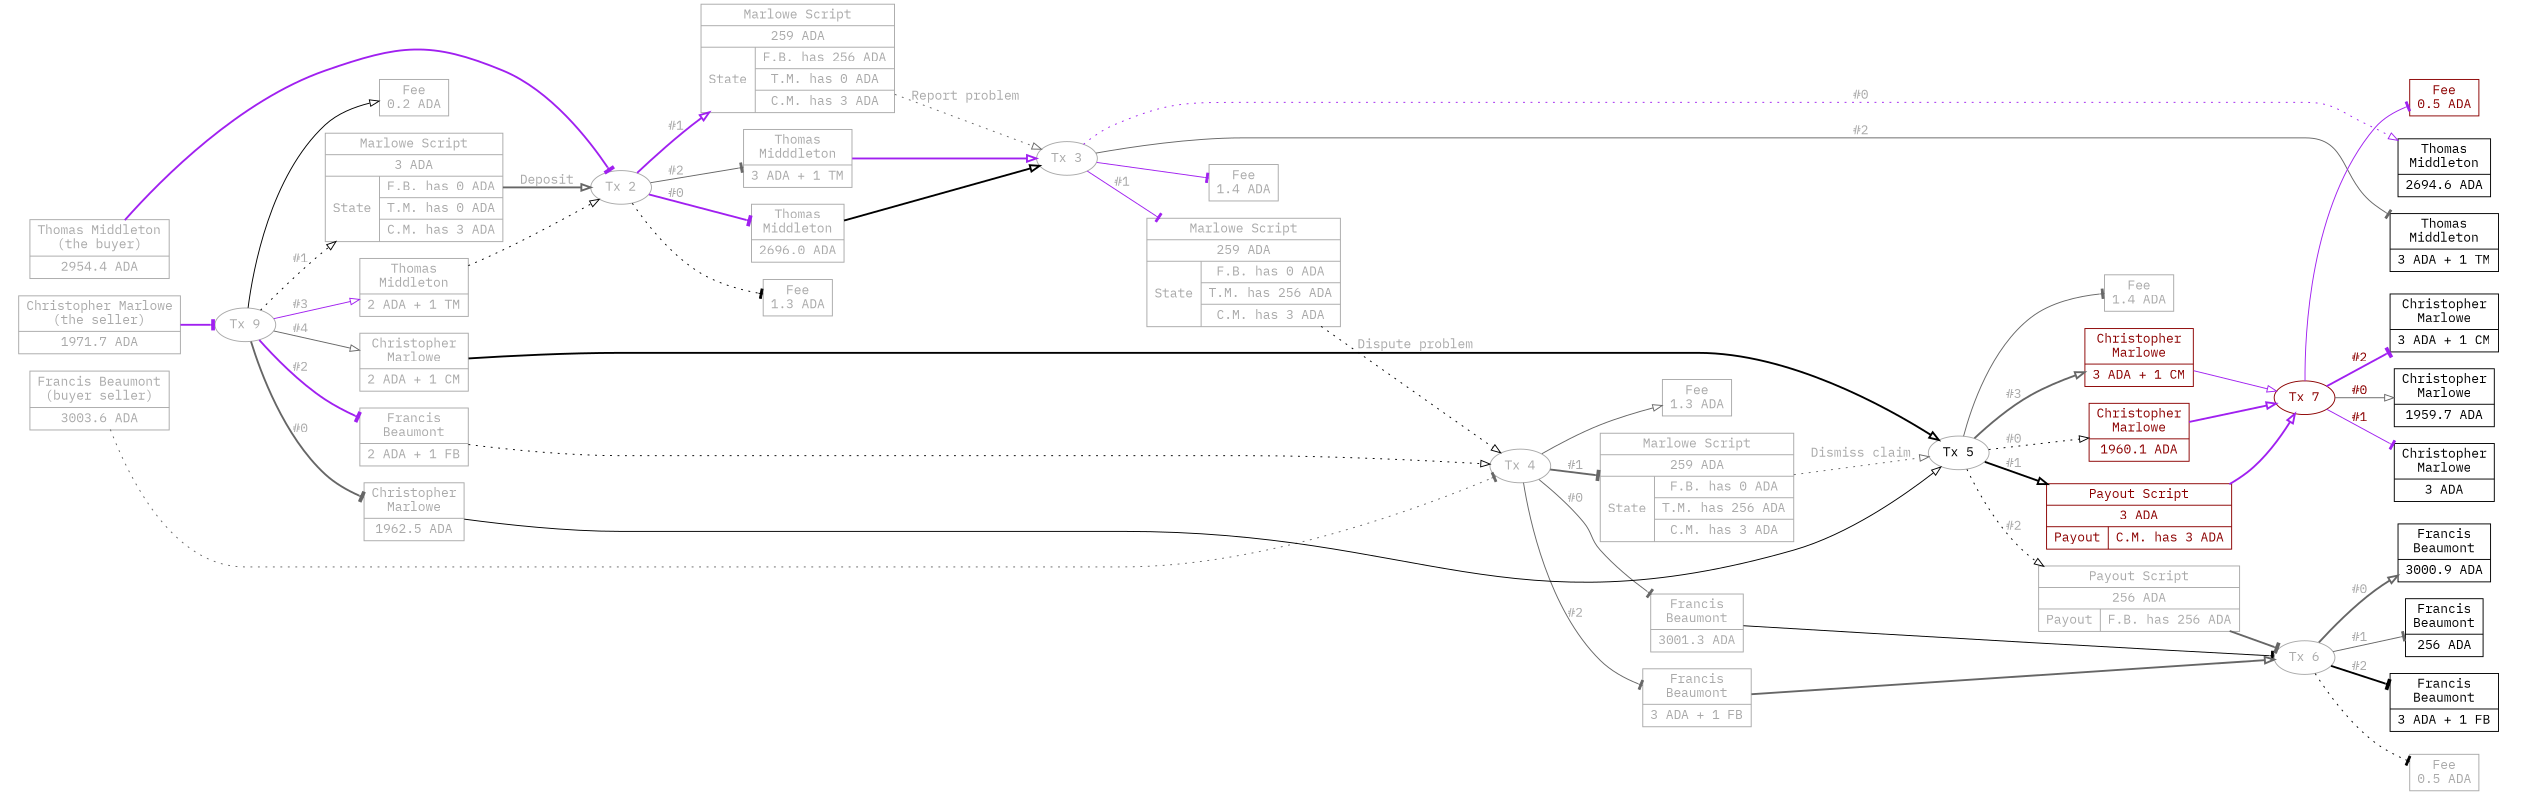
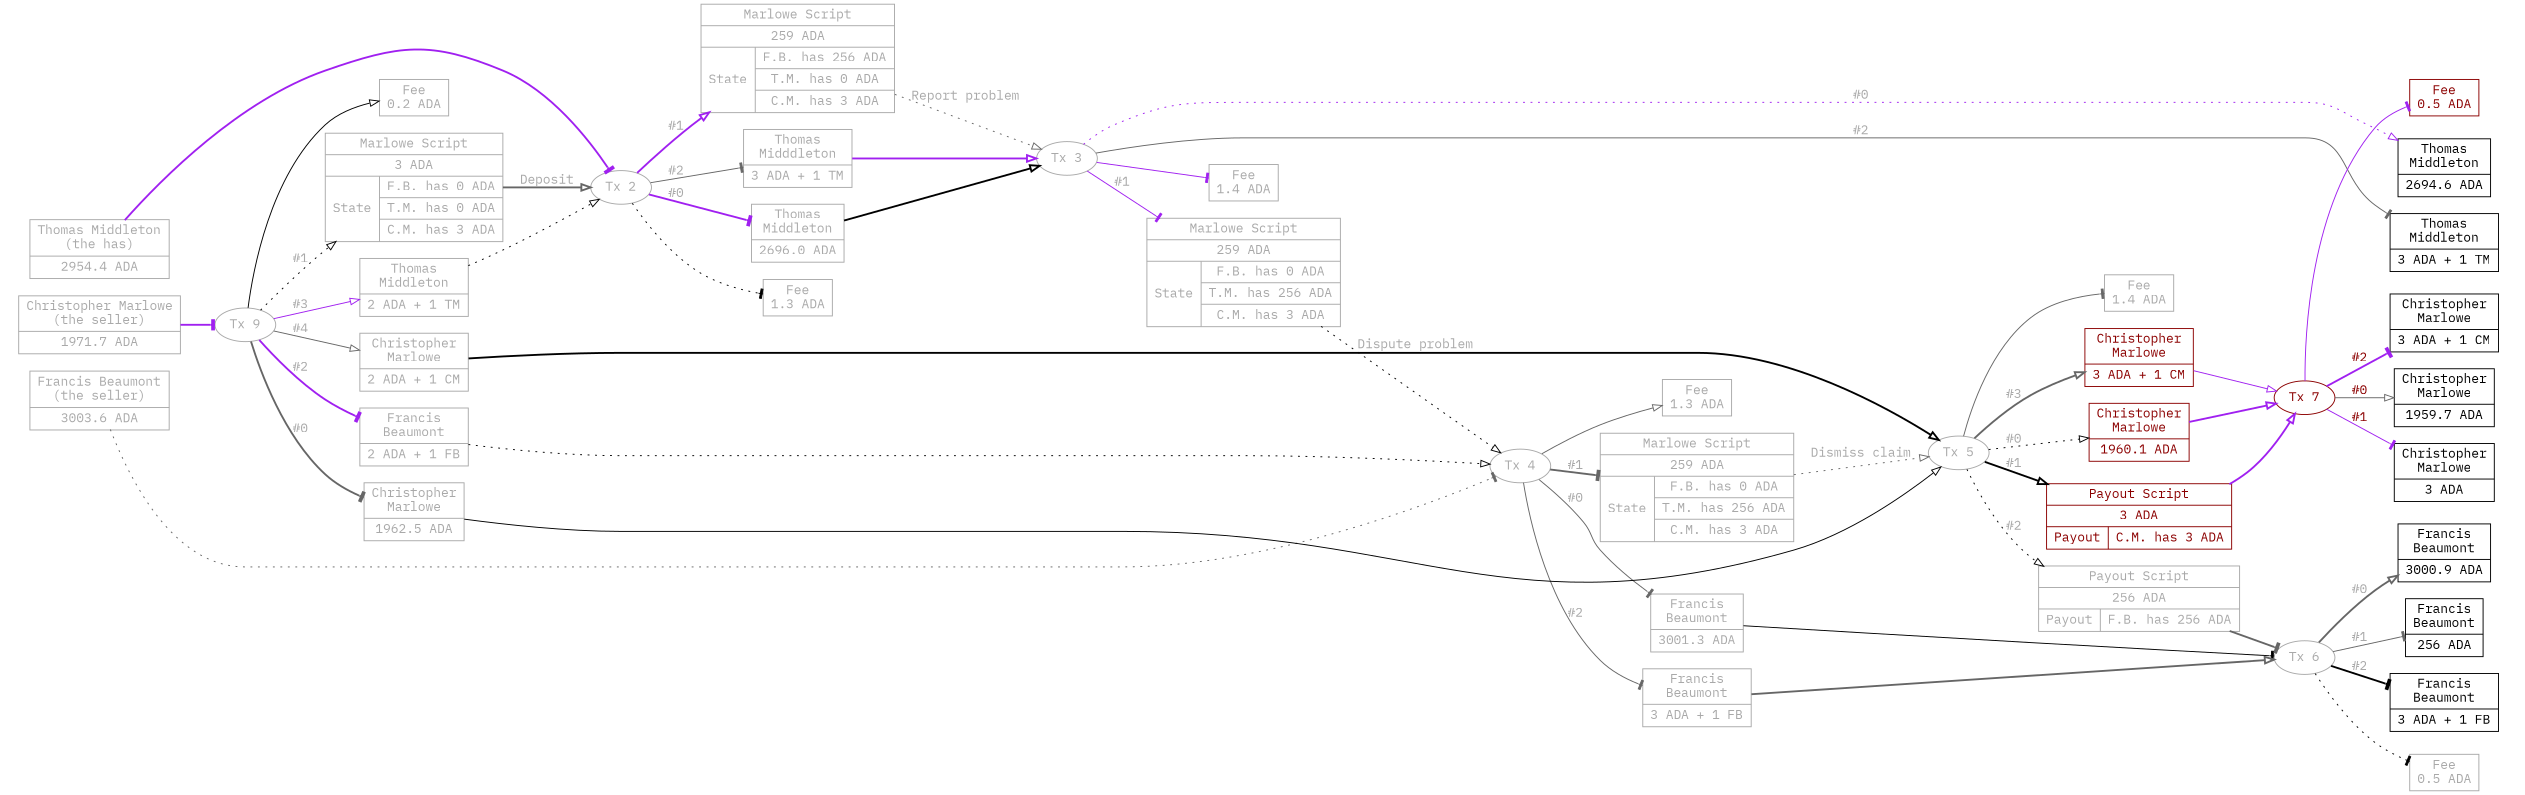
  digraph {
    fontname="IBM Plex Mono"
    rankdir=LR
    node [color=darkgray fontcolor=darkgray fontname="IBM Plex Mono" shape=record]
    edge [arrowhead=onormal color=gray40 fontcolor=darkgray fontname="IBM Plex Mono" style=bold]
    n1 [label="Christopher Marlowe\n(the seller)|1971.7 ADA"]
-   n2 [label="Francis Beaumont\n(buyer seller)|3003.6 ADA"]
-   n3 [label="Thomas Middleton\n(the buyer)|2954.4 ADA"]
+   n2 [label="Francis Beaumont\n(the seller)|3003.6 ADA"]
+   n3 [label="Thomas Middleton\n(the has)|2954.4 ADA"]
    n4 [label="Thomas\nMiddleton|2696.0 ADA"]
    n5 [label="Thomas\nMidddleton|3 ADA + 1 TM"]
    n6 [label="Francis\nBeaumont|3001.3 ADA"]
    n7 [label="Francis\nBeaumont|3 ADA + 1 FB"]
    n8 [color=darkred fontcolor=darkred label="Christopher\nMarlowe|1960.1 ADA"]
    n9 [color=darkred fontcolor=darkred label="Christopher\nMarlowe|3 ADA + 1 CM"]
    n10 [color=darkred fontcolor=darkred label="Payout Script|3 ADA|{Payout|C.M. has 3 ADA}"]
    n11 [label="Payout Script|256 ADA|{Payout|F.B. has 256 ADA}"]
    n12 [color=black fontcolor=black label="Thomas\nMiddleton|2694.6 ADA"]
    n13 [color=black fontcolor=black label="Thomas\nMiddleton|3 ADA + 1 TM"]
    n14 [color=black fontcolor=black label="Francis\nBeaumont|3000.9 ADA"]
    n15 [color=black fontcolor=black label="Francis\nBeaumont|256 ADA"]
    n16 [color=black fontcolor=black label="Francis\nBeaumont|3 ADA + 1 FB"]
    n17 [color=black fontcolor=black label="Christopher\nMarlowe|1959.7 ADA"]
    n18 [color=black fontcolor=black label="Christopher\nMarlowe|3 ADA"]
    n19 [color=black fontcolor=black label="Christopher\nMarlowe|3 ADA + 1 CM"]
    n20 [label="Tx 9" shape=oval]
    n21 [label="Tx 4" shape=oval]
    n22 [label="Tx 2" shape=oval]
    n23 [label="Tx 3" shape=oval]
    n24 [label="Tx 6" shape=oval]
    n25 [color=darkred fontcolor=darkred label="Tx 7" shape=oval]
    n26 [label="Marlowe Script|3 ADA|{State|{F.B. has 0 ADA|T.M. has 0 ADA|C.M. has 3 ADA}}"]
    n27 [label="Christopher\nMarlowe|1962.5 ADA"]
    n28 [label="Christopher\nMarlowe|2 ADA + 1 CM"]
    n29 [label="Francis\nBeaumont|2 ADA + 1 FB"]
    n30 [label="Thomas\nMiddleton|2 ADA + 1 TM"]
    n31 [label="Fee\n0.2 ADA"]
    n32 [label="Marlowe Script|259 ADA|{State|{F.B. has 0 ADA|T.M. has 256 ADA|C.M. has 3 ADA}}"]
    n33 [label="Fee\n1.3 ADA"]
    n34 [label="Marlowe Script|259 ADA|{State|{F.B. has 256 ADA|T.M. has 0 ADA|C.M. has 3 ADA}}"]
    n35 [label="Fee\n1.3 ADA"]
-   n36 [fontcolor=black label="Tx 5" shape=oval]
+   n36 [label="Tx 5" shape=oval]
    n37 [label="Fee\n1.4 ADA"]
    n38 [label="Marlowe Script|259 ADA|{State|{F.B. has 0 ADA|T.M. has 256 ADA|C.M. has 3 ADA}}"]
    n39 [label="Fee\n1.4 ADA"]
    n40 [label="Fee\n0.5 ADA"]
    n41 [color=darkred fontcolor=darkred label="Fee\n0.5 ADA"]
    subgraph cluster_1 {
      peripheries=0
      n1
      n2
      n3
    }
    subgraph cluster_2 {
      peripheries=0
      n4
      n5
    }
    subgraph cluster_3 {
      peripheries=0
      n6
      n7
    }
    subgraph cluster_4 {
      peripheries=0
      n8
      n9
    }
    subgraph cluster_5 {
      peripheries=0
      n10
      n11
    }
    subgraph cluster_6 {
      peripheries=0
      subgraph cluster_7 {
        peripheries=0
        n12
        n13
      }
      subgraph cluster_8 {
        peripheries=0
        n14
        n15
        n16
      }
      subgraph cluster_9 {
        peripheries=0
        n17
        n18
        n19
      }
    }
    n1 -> n20 [arrowhead=tee color=purple]
    n2 -> n21 [arrowhead=tee style=dotted]
    n3 -> n22 [arrowhead=tee color=purple]
    n4 -> n23 [color=black]
    n5 -> n23 [color=purple]
    n6 -> n24 [arrowhead=tee color=black style=solid]
    n7 -> n24
    n8 -> n25 [color=purple fontcolor=darkred]
    n9 -> n25 [color=purple fontcolor=darkred style=solid]
    n10 -> n25 [color=purple fontcolor=darkred]
    n11 -> n24 [arrowhead=tee]
    n20 -> n26 [color=black label="#1" style=dotted]
    n20 -> n27 [arrowhead=tee label="#0"]
    n20 -> n28 [label="#4" style=solid]
    n20 -> n29 [arrowhead=tee color=purple label="#2"]
    n20 -> n30 [color=purple label="#3" style=solid]
    n20 -> n31 [color=black style=solid]
    n21 -> n6 [arrowhead=tee label="#0" style=solid]
    n21 -> n7 [arrowhead=tee label="#2" style=solid]
    n21 -> n32 [arrowhead=tee label="#1"]
    n21 -> n33 [style=solid]
    n22 -> n4 [arrowhead=tee color=purple label="#0"]
    n22 -> n5 [arrowhead=tee label="#2" style=solid]
    n22 -> n34 [color=purple label="#1"]
    n22 -> n35 [arrowhead=tee color=black style=dotted]
    n23 -> n12 [color=purple label="#0" style=dotted]
    n23 -> n13 [arrowhead=tee label="#2" style=solid]
    n23 -> n38 [arrowhead=tee color=purple label="#1" style=solid]
    n23 -> n39 [arrowhead=tee color=purple style=solid]
    n24 -> n14 [label="#0"]
    n24 -> n15 [arrowhead=tee label="#1" style=solid]
    n24 -> n16 [arrowhead=tee color=black label="#2"]
    n24 -> n40 [arrowhead=tee color=black style=dotted]
    n25 -> n17 [fontcolor=darkred label="#0" style=solid]
    n25 -> n18 [arrowhead=tee color=purple fontcolor=darkred label="#1" style=solid]
    n25 -> n19 [arrowhead=tee color=purple fontcolor=darkred label="#2"]
    n25 -> n41 [arrowhead=tee color=purple fontcolor=darkred style=solid]
    n26 -> n22 [label=Deposit]
    n27 -> n36 [color=black style=solid]
    n28 -> n36 [color=black]
    n29 -> n21 [color=black style=dotted]
    n30 -> n22 [color=black style=dotted]
    n32 -> n36 [label="Dismiss claim" style=dotted]
    n34 -> n23 [label="Report problem" style=dotted]
    n36 -> n8 [color=black label="#0" style=dotted]
    n36 -> n9 [label="#3"]
    n36 -> n10 [color=black label="#1"]
    n36 -> n11 [color=black label="#2" style=dotted]
    n36 -> n37 [arrowhead=tee style=solid]
    n38 -> n21 [color=black label="Dispute problem" style=dotted]
  }
